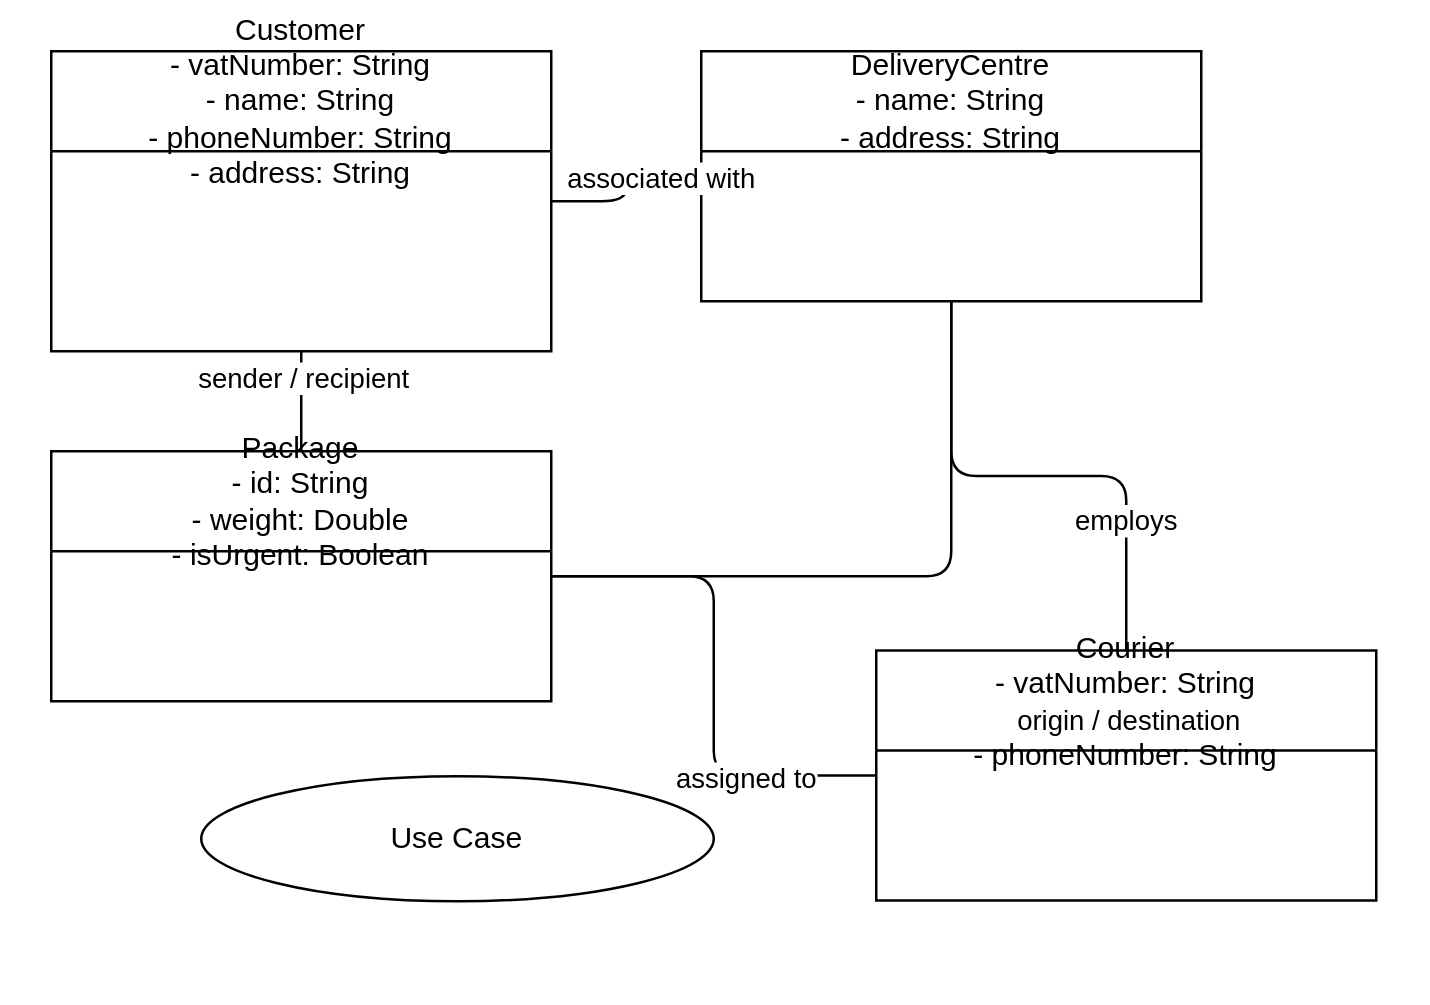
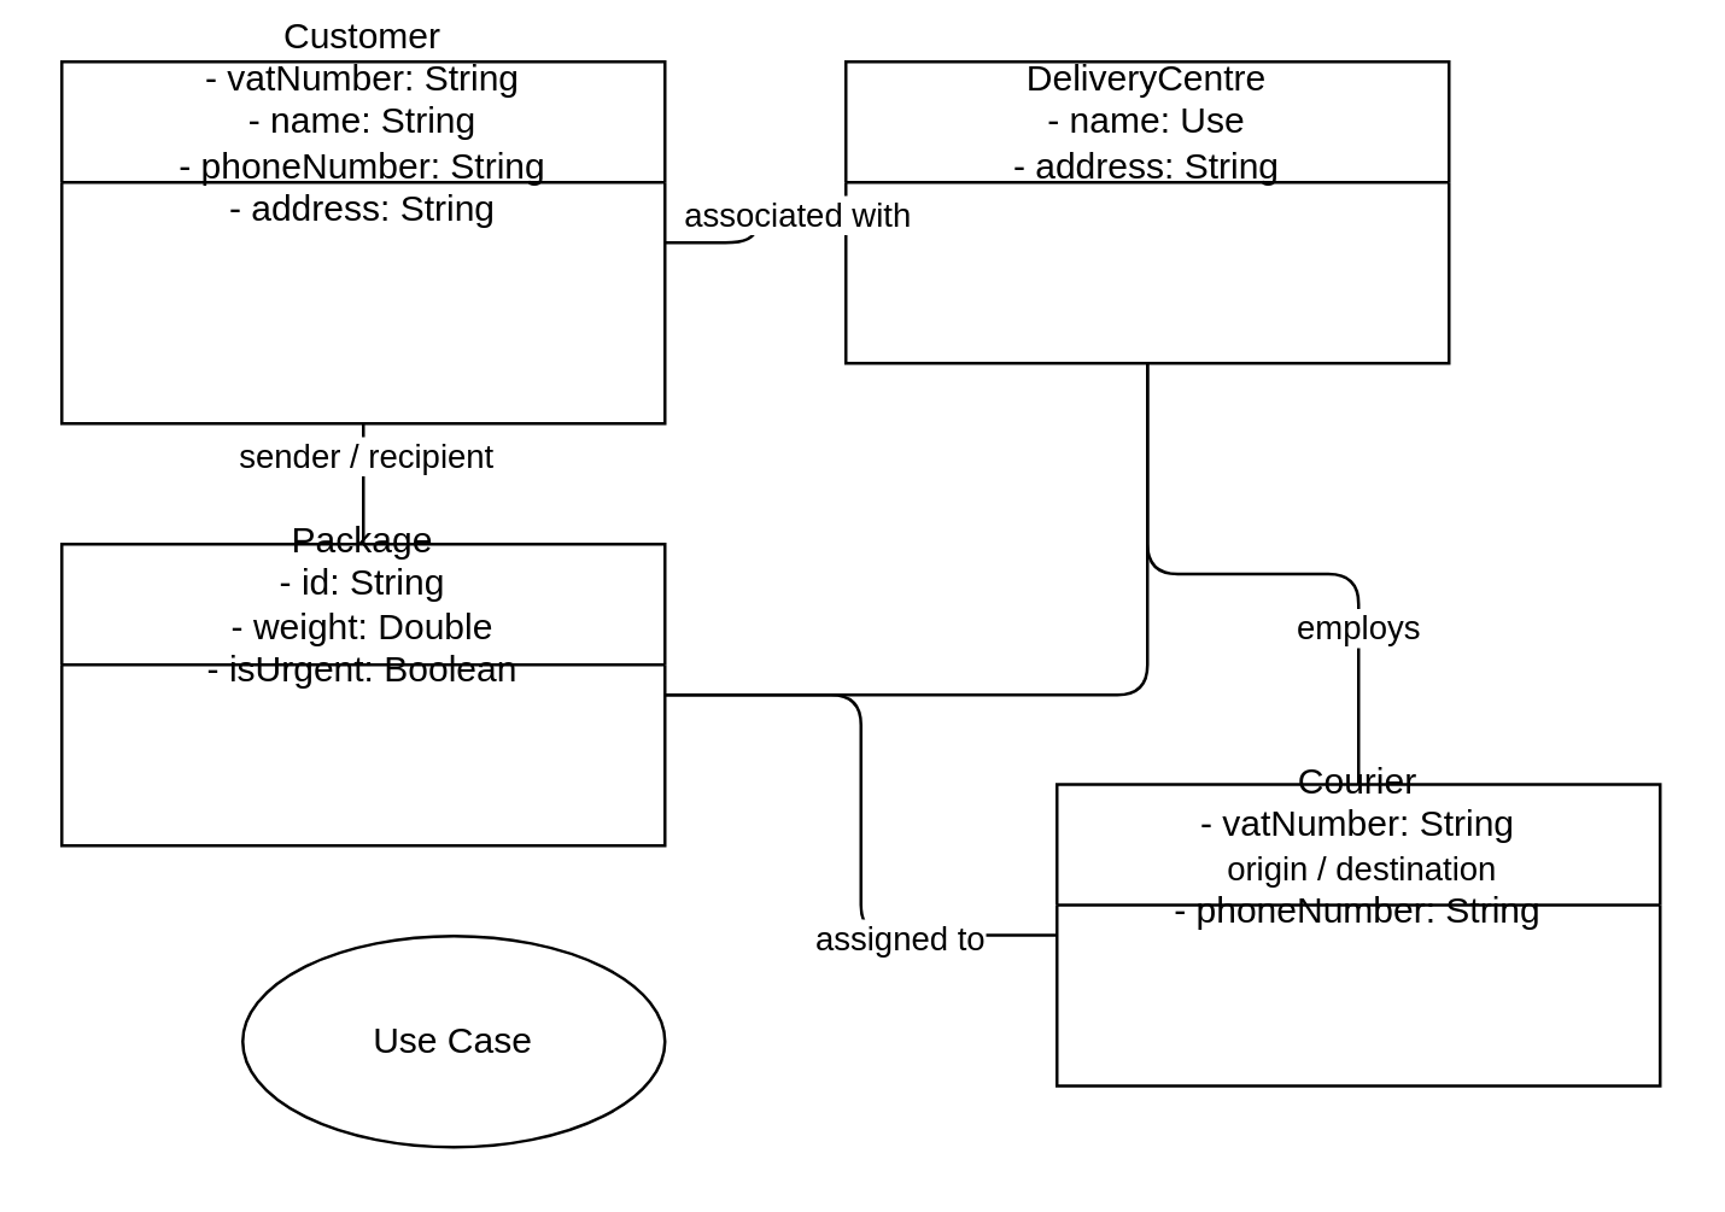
  <mxCell id="0" />
  <mxCell id="1" parent="0" />
  <mxCell id="2" value="Customer&#10;- vatNumber: String&#10;- name: String&#10;- phoneNumber: String&#10;- address: String" style="shape=swimlane;whiteSpace=wrap;container=1;" vertex="1" parent="1"><mxGeometry x="20" y="20" width="200" height="120" as="geometry" /></mxCell>
- <mxCell id="3" value="DeliveryCentre&#10;- name: String&#10;- address: String" style="shape=swimlane;whiteSpace=wrap;container=1;" vertex="1" parent="1"><mxGeometry x="280" y="20" width="200" height="100" as="geometry" /></mxCell>
+ <mxCell id="3" value="DeliveryCentre&#10;- name: Use&#10;- address: String" style="shape=swimlane;whiteSpace=wrap;container=1;" vertex="1" parent="1"><mxGeometry x="280" y="20" width="200" height="100" as="geometry" /></mxCell>
  <mxCell id="4" value="Courier&#10;- vatNumber: String&#10;- name: String&#10;- phoneNumber: String" style="shape=swimlane;whiteSpace=wrap;container=1;" vertex="1" parent="1"><mxGeometry x="350" y="259.71" width="200" height="100" as="geometry" /></mxCell>
  <mxCell id="5" value="Package&#10;- id: String&#10;- weight: Double&#10;- isUrgent: Boolean" style="shape=swimlane;whiteSpace=wrap;container=1;" vertex="1" parent="1"><mxGeometry x="20" y="180" width="200" height="100" as="geometry" /></mxCell>
  <mxCell id="6" style="endArrow=none;startArrow=none;edgeStyle=orthogonalEdgeStyle;" edge="1" parent="1" source="2" target="3"><mxGeometry relative="1" as="geometry" /></mxCell>
  <mxCell id="7" value="associated with" style="edgeLabel;html=1;align=center;verticalAlign=middle;" vertex="1" connectable="0" parent="6"><mxGeometry x="0.5" y="-0.5" relative="1" as="geometry" /></mxCell>
  <mxCell id="8" style="endArrow=none;startArrow=none;edgeStyle=orthogonalEdgeStyle;" edge="1" parent="1" source="3" target="4"><mxGeometry relative="1" as="geometry" /></mxCell>
  <mxCell id="9" value="employs" style="edgeLabel;html=1;align=center;verticalAlign=middle;" vertex="1" connectable="0" parent="8"><mxGeometry x="0.5" y="-0.5" relative="1" as="geometry" /></mxCell>
  <mxCell id="10" style="endArrow=none;startArrow=none;edgeStyle=orthogonalEdgeStyle;" edge="1" parent="1" source="5" target="2"><mxGeometry relative="1" as="geometry" /></mxCell>
  <mxCell id="11" value="sender / recipient" style="edgeLabel;html=1;align=center;verticalAlign=middle;" vertex="1" connectable="0" parent="10"><mxGeometry x="0.5" y="-0.5" relative="1" as="geometry" /></mxCell>
  <mxCell id="12" style="endArrow=none;startArrow=none;edgeStyle=orthogonalEdgeStyle;" edge="1" parent="1" source="5" target="4"><mxGeometry relative="1" as="geometry" /></mxCell>
  <mxCell id="13" value="assigned to" style="edgeLabel;html=1;align=center;verticalAlign=middle;" vertex="1" connectable="0" parent="12"><mxGeometry x="0.5" y="-0.5" relative="1" as="geometry" /></mxCell>
  <mxCell id="14" style="endArrow=none;startArrow=none;edgeStyle=orthogonalEdgeStyle;" edge="1" parent="1" source="5" target="3"><mxGeometry relative="1" as="geometry" /></mxCell>
  <mxCell id="15" value="origin / destination" style="edgeLabel;html=1;align=center;verticalAlign=middle;" vertex="1" connectable="0" parent="14"><mxGeometry x="0.5" y="-0.5" relative="1" as="geometry"><mxPoint x="70" y="100" as="offset" /></mxGeometry></mxCell>
- <mxCell id="16" value="Use Case" style="ellipse;whiteSpace=wrap;html=1;" vertex="1" parent="1"><mxGeometry x="80" y="310" width="205" height="50" as="geometry" /></mxCell>
+ <mxCell id="16" value="Use Case" style="ellipse;whiteSpace=wrap;html=1;" vertex="1" parent="1"><mxGeometry x="80" y="310" width="140" height="70" as="geometry" /></mxCell>
